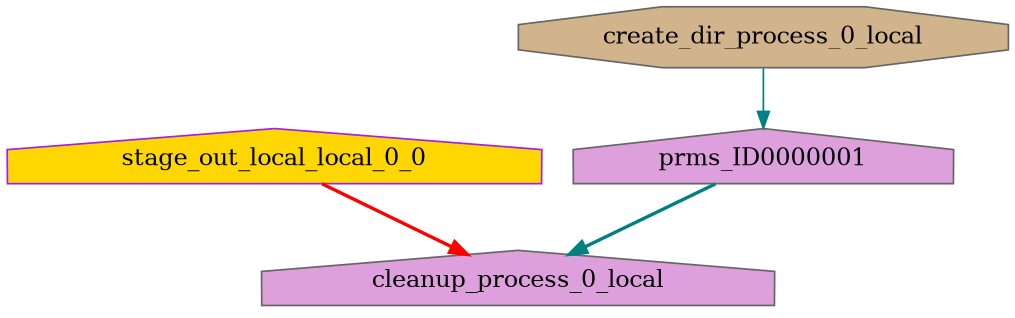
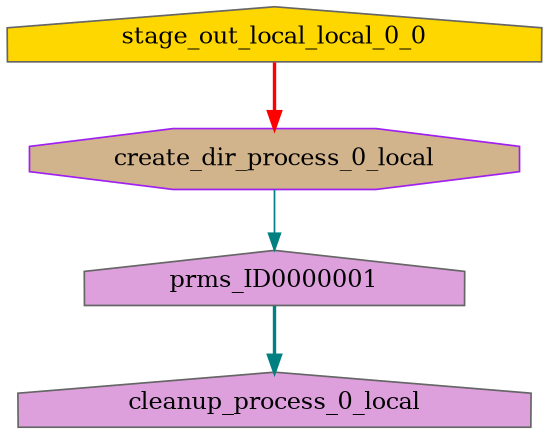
  digraph {
    node [color=gray40 fillcolor=plum shape=house style=filled]
    edge [arrowhead=normal arrowsize=1.0 color=teal style=bold]
    n1 [label=cleanup_process_0_local]
-   n2 [color=purple fillcolor=gold label=stage_out_local_local_0_0]
+   n2 [fillcolor=gold label=stage_out_local_local_0_0]
    n3 [label=prms_ID0000001]
-   n4 [fillcolor=tan label=create_dir_process_0_local shape=octagon]
-   n2 -> n1 [color=red]
+   n4 [color=purple fillcolor=tan label=create_dir_process_0_local shape=octagon]
+   n2 -> n4 [color=red]
    n3 -> n1
    n4 -> n3 [style=solid]
  }
